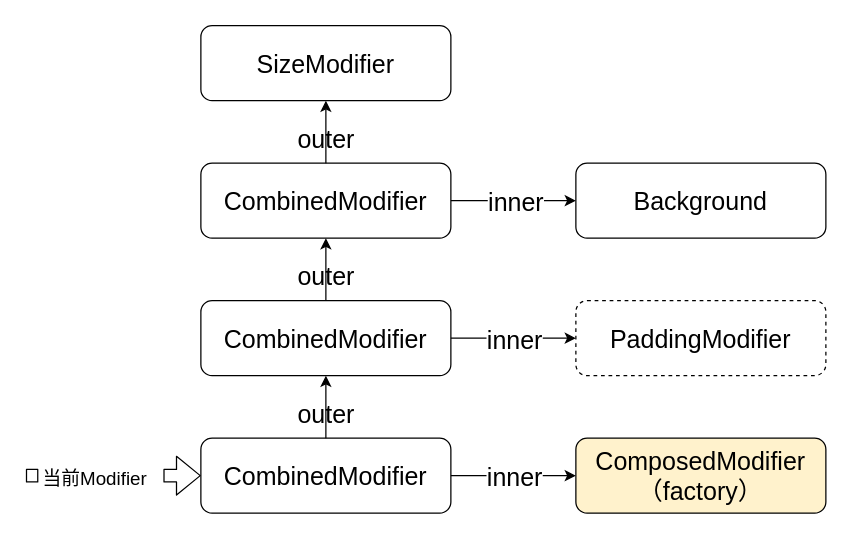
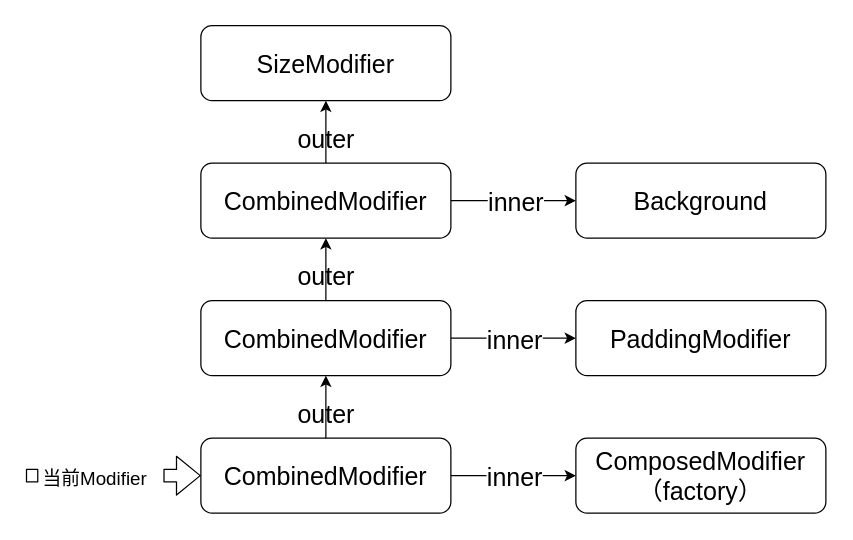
  <mxCell id="0" />
  <mxCell id="1" parent="0" />
  <mxCell id="2" value="&lt;font style=&quot;font-size: 20px;&quot;&gt;CombinedModifier&lt;/font&gt;" style="rounded=1;whiteSpace=wrap;html=1;" vertex="1" parent="1"><mxGeometry x="160" y="350" width="200" height="60" as="geometry" /></mxCell>
  <mxCell id="3" value="&lt;font style=&quot;font-size: 20px;&quot;&gt;CombinedModifier&lt;/font&gt;" style="rounded=1;whiteSpace=wrap;html=1;" vertex="1" parent="1"><mxGeometry x="160" y="240" width="200" height="60" as="geometry" /></mxCell>
  <mxCell id="4" value="&lt;font style=&quot;font-size: 20px;&quot;&gt;CombinedModifier&lt;/font&gt;" style="rounded=1;whiteSpace=wrap;html=1;" vertex="1" parent="1"><mxGeometry x="160" y="130" width="200" height="60" as="geometry" /></mxCell>
  <mxCell id="5" value="&lt;font style=&quot;font-size: 20px;&quot;&gt;SizeModifier&lt;/font&gt;" style="rounded=1;whiteSpace=wrap;html=1;" vertex="1" parent="1"><mxGeometry x="160" y="20" width="200" height="60" as="geometry" /></mxCell>
- <mxCell id="6" value="&lt;font style=&quot;font-size: 20px;&quot;&gt;ComposedModifier&lt;br&gt;（factory）&lt;br&gt;&lt;/font&gt;" style="rounded=1;whiteSpace=wrap;html=1;fillColor=#fff2cc;" vertex="1" parent="1"><mxGeometry x="460" y="350" width="200" height="60" as="geometry" /></mxCell>
- <mxCell id="7" value="&lt;font style=&quot;font-size: 20px;&quot;&gt;PaddingModifier&lt;/font&gt;" style="rounded=1;whiteSpace=wrap;html=1;dashed=1;" vertex="1" parent="1"><mxGeometry x="460" y="240" width="200" height="60" as="geometry" /></mxCell>
+ <mxCell id="6" value="&lt;font style=&quot;font-size: 20px;&quot;&gt;ComposedModifier&lt;br&gt;（factory）&lt;br&gt;&lt;/font&gt;" style="rounded=1;whiteSpace=wrap;html=1;" vertex="1" parent="1"><mxGeometry x="460" y="350" width="200" height="60" as="geometry" /></mxCell>
+ <mxCell id="7" value="&lt;font style=&quot;font-size: 20px;&quot;&gt;PaddingModifier&lt;/font&gt;" style="rounded=1;whiteSpace=wrap;html=1;" vertex="1" parent="1"><mxGeometry x="460" y="240" width="200" height="60" as="geometry" /></mxCell>
  <mxCell id="8" value="&lt;font style=&quot;font-size: 20px;&quot;&gt;Background&lt;/font&gt;" style="rounded=1;whiteSpace=wrap;html=1;" vertex="1" parent="1"><mxGeometry x="460" y="130" width="200" height="60" as="geometry" /></mxCell>
  <mxCell id="9" value="" style="endArrow=classic;html=1;fontSize=20;exitX=0.5;exitY=0;exitDx=0;exitDy=0;entryX=0.5;entryY=1;entryDx=0;entryDy=0;" edge="1" parent="1" source="2" target="3"><mxGeometry width="50" height="50" relative="1" as="geometry"><mxPoint x="260" y="250" as="sourcePoint" /><mxPoint x="310" y="200" as="targetPoint" /></mxGeometry></mxCell>
  <mxCell id="10" value="" style="endArrow=classic;html=1;fontSize=20;entryX=0.5;entryY=1;entryDx=0;entryDy=0;exitX=0.5;exitY=0;exitDx=0;exitDy=0;" edge="1" parent="1" source="3" target="4"><mxGeometry width="50" height="50" relative="1" as="geometry"><mxPoint x="260" y="250" as="sourcePoint" /><mxPoint x="270" y="310" as="targetPoint" /></mxGeometry></mxCell>
  <mxCell id="11" value="" style="endArrow=classic;html=1;fontSize=20;exitX=0.5;exitY=0;exitDx=0;exitDy=0;entryX=0.5;entryY=1;entryDx=0;entryDy=0;" edge="1" parent="1" source="4" target="5"><mxGeometry width="50" height="50" relative="1" as="geometry"><mxPoint x="280" y="370" as="sourcePoint" /><mxPoint x="280" y="320" as="targetPoint" /></mxGeometry></mxCell>
  <mxCell id="12" value="" style="endArrow=classic;html=1;fontSize=20;exitX=1;exitY=0.5;exitDx=0;exitDy=0;entryX=0;entryY=0.5;entryDx=0;entryDy=0;" edge="1" parent="1" source="2" target="6"><mxGeometry width="50" height="50" relative="1" as="geometry"><mxPoint x="290" y="380" as="sourcePoint" /><mxPoint x="290" y="330" as="targetPoint" /></mxGeometry></mxCell>
  <mxCell id="13" value="" style="endArrow=classic;html=1;fontSize=20;exitX=1;exitY=0.5;exitDx=0;exitDy=0;entryX=0;entryY=0.5;entryDx=0;entryDy=0;" edge="1" parent="1" source="3" target="7"><mxGeometry width="50" height="50" relative="1" as="geometry"><mxPoint x="300" y="390" as="sourcePoint" /><mxPoint x="300" y="340" as="targetPoint" /></mxGeometry></mxCell>
  <mxCell id="14" value="" style="endArrow=classic;html=1;fontSize=20;exitX=1;exitY=0.5;exitDx=0;exitDy=0;entryX=0;entryY=0.5;entryDx=0;entryDy=0;" edge="1" parent="1" source="4" target="8"><mxGeometry width="50" height="50" relative="1" as="geometry"><mxPoint x="310" y="400" as="sourcePoint" /><mxPoint x="310" y="350" as="targetPoint" /></mxGeometry></mxCell>
  <mxCell id="15" value="inner" style="edgeLabel;html=1;align=center;verticalAlign=middle;resizable=0;points=[];fontSize=20;" vertex="1" connectable="0" parent="14"><mxGeometry x="-0.35" y="-5" relative="1" as="geometry"><mxPoint x="18" y="-5" as="offset" /></mxGeometry></mxCell>
  <mxCell id="16" value="inner" style="edgeLabel;html=1;align=center;verticalAlign=middle;resizable=0;points=[];fontSize=20;" vertex="1" connectable="0" parent="1"><mxGeometry x="410" y="270" as="geometry" /></mxCell>
  <mxCell id="17" value="inner" style="edgeLabel;html=1;align=center;verticalAlign=middle;resizable=0;points=[];fontSize=20;" vertex="1" connectable="0" parent="1"><mxGeometry x="410" y="380" as="geometry" /></mxCell>
  <mxCell id="18" value="outer" style="text;html=1;align=center;verticalAlign=middle;resizable=0;points=[];autosize=1;strokeColor=none;fillColor=none;fontSize=20;" vertex="1" parent="1"><mxGeometry x="225" y="310" width="70" height="40" as="geometry" /></mxCell>
  <mxCell id="19" value="outer" style="text;html=1;align=center;verticalAlign=middle;resizable=0;points=[];autosize=1;strokeColor=none;fillColor=none;fontSize=20;" vertex="1" parent="1"><mxGeometry x="225" y="200" width="70" height="40" as="geometry" /></mxCell>
  <mxCell id="20" value="outer" style="text;html=1;align=center;verticalAlign=middle;resizable=0;points=[];autosize=1;strokeColor=none;fillColor=none;fontSize=20;" vertex="1" parent="1"><mxGeometry x="225" y="90" width="70" height="40" as="geometry" /></mxCell>
  <mxCell id="21" value="" style="shape=flexArrow;endArrow=classic;html=1;fontSize=20;entryX=0;entryY=0.5;entryDx=0;entryDy=0;startArrow=none;" edge="1" parent="1" source="23" target="2"><mxGeometry width="50" height="50" relative="1" as="geometry"><mxPoint x="30" y="380" as="sourcePoint" /><mxPoint x="310" y="200" as="targetPoint" /></mxGeometry></mxCell>
  <mxCell id="22" value="" style="shape=flexArrow;endArrow=none;html=1;fontSize=20;entryX=0;entryY=0.5;entryDx=0;entryDy=0;" edge="1" parent="1" target="23"><mxGeometry width="50" height="50" relative="1" as="geometry"><mxPoint x="30" y="380" as="sourcePoint" /><mxPoint x="160" y="380" as="targetPoint" /></mxGeometry></mxCell>
  <mxCell id="23" value="&lt;font style=&quot;font-size: 15px;&quot;&gt;当前Modifier&lt;/font&gt;" style="text;html=1;align=center;verticalAlign=middle;resizable=0;points=[];autosize=1;strokeColor=none;fillColor=none;fontSize=20;" vertex="1" parent="1"><mxGeometry x="20" y="360" width="110" height="40" as="geometry" /></mxCell>
